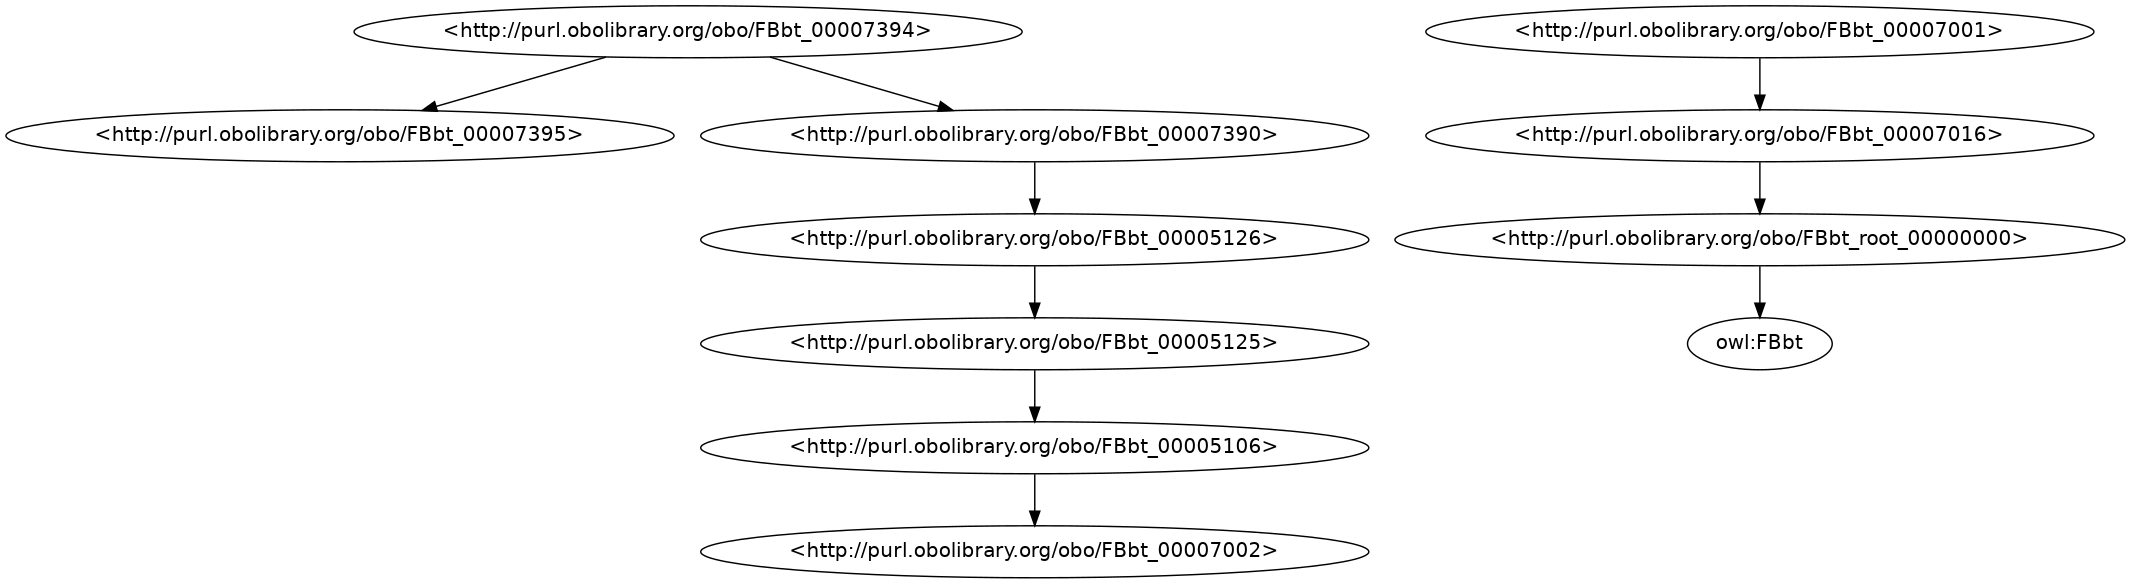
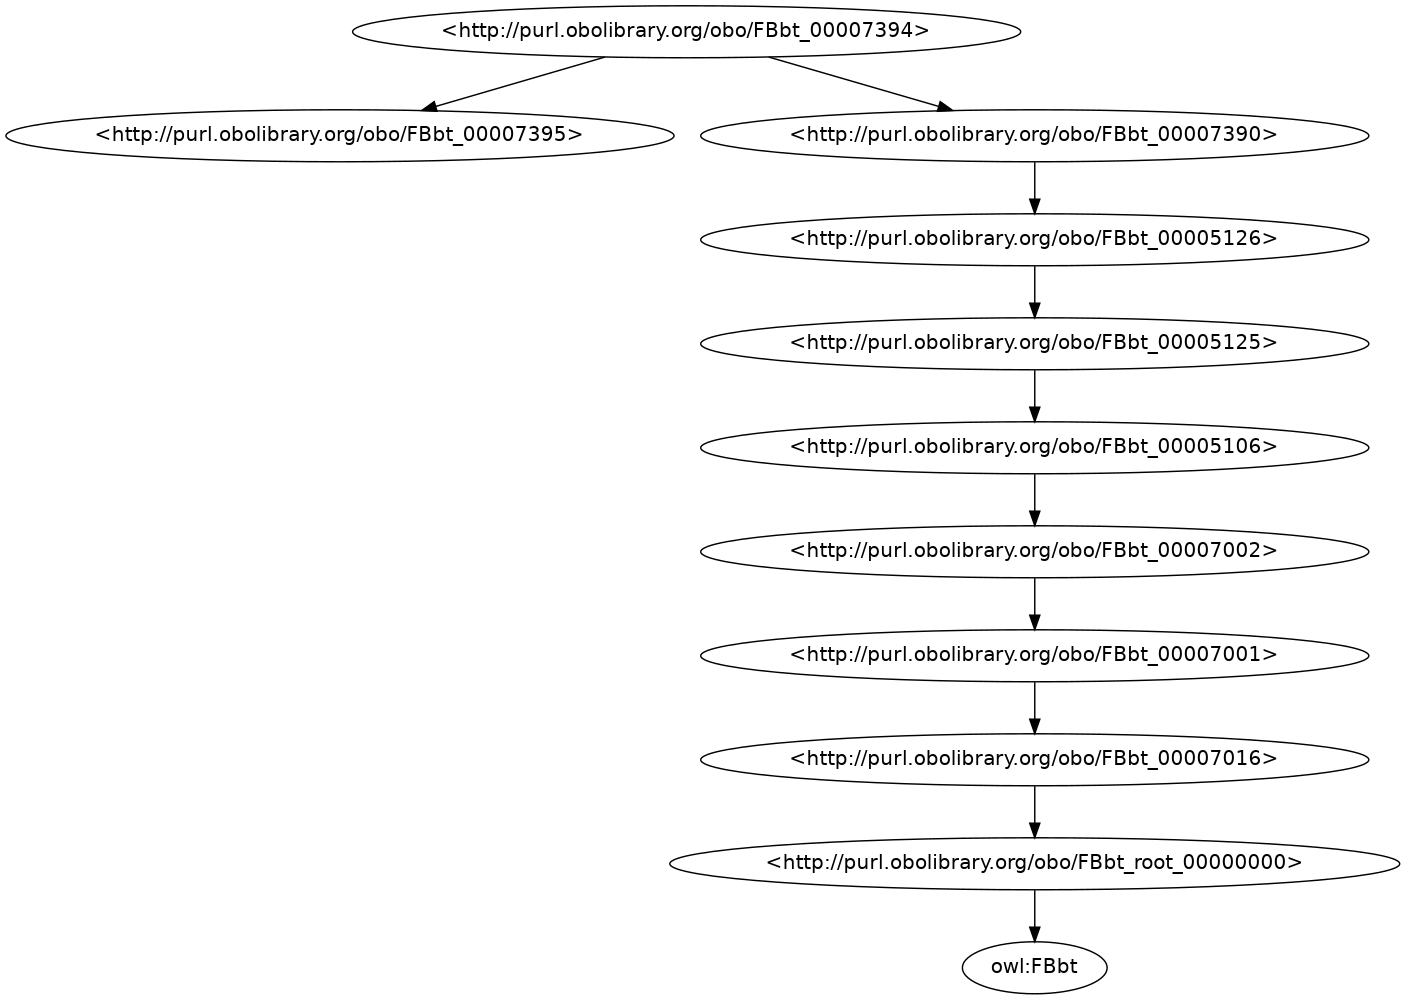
  digraph {
    fontname="DejaVu Sans"
    node [fontname="DejaVu Sans"]
    edge [fontname="DejaVu Sans"]
    "<http://purl.obolibrary.org/obo/FBbt_00007394>"
    "<http://purl.obolibrary.org/obo/FBbt_00007395>"
    "<http://purl.obolibrary.org/obo/FBbt_00007390>"
    "<http://purl.obolibrary.org/obo/FBbt_00005126>"
    "<http://purl.obolibrary.org/obo/FBbt_00005125>"
    "<http://purl.obolibrary.org/obo/FBbt_00005106>"
    "<http://purl.obolibrary.org/obo/FBbt_00007016>"
    "<http://purl.obolibrary.org/obo/FBbt_root_00000000>"
    n9 [label="owl:FBbt"]
    "<http://purl.obolibrary.org/obo/FBbt_00007002>"
    "<http://purl.obolibrary.org/obo/FBbt_00007001>"
    "<http://purl.obolibrary.org/obo/FBbt_00007394>" -> "<http://purl.obolibrary.org/obo/FBbt_00007395>"
    "<http://purl.obolibrary.org/obo/FBbt_00007394>" -> "<http://purl.obolibrary.org/obo/FBbt_00007390>"
    "<http://purl.obolibrary.org/obo/FBbt_00007390>" -> "<http://purl.obolibrary.org/obo/FBbt_00005126>"
    "<http://purl.obolibrary.org/obo/FBbt_00005126>" -> "<http://purl.obolibrary.org/obo/FBbt_00005125>"
    "<http://purl.obolibrary.org/obo/FBbt_00005125>" -> "<http://purl.obolibrary.org/obo/FBbt_00005106>"
    "<http://purl.obolibrary.org/obo/FBbt_00005106>" -> "<http://purl.obolibrary.org/obo/FBbt_00007002>"
    "<http://purl.obolibrary.org/obo/FBbt_00007016>" -> "<http://purl.obolibrary.org/obo/FBbt_root_00000000>"
    "<http://purl.obolibrary.org/obo/FBbt_root_00000000>" -> n9
+   "<http://purl.obolibrary.org/obo/FBbt_00007002>" -> "<http://purl.obolibrary.org/obo/FBbt_00007001>"
    "<http://purl.obolibrary.org/obo/FBbt_00007001>" -> "<http://purl.obolibrary.org/obo/FBbt_00007016>"
  }
